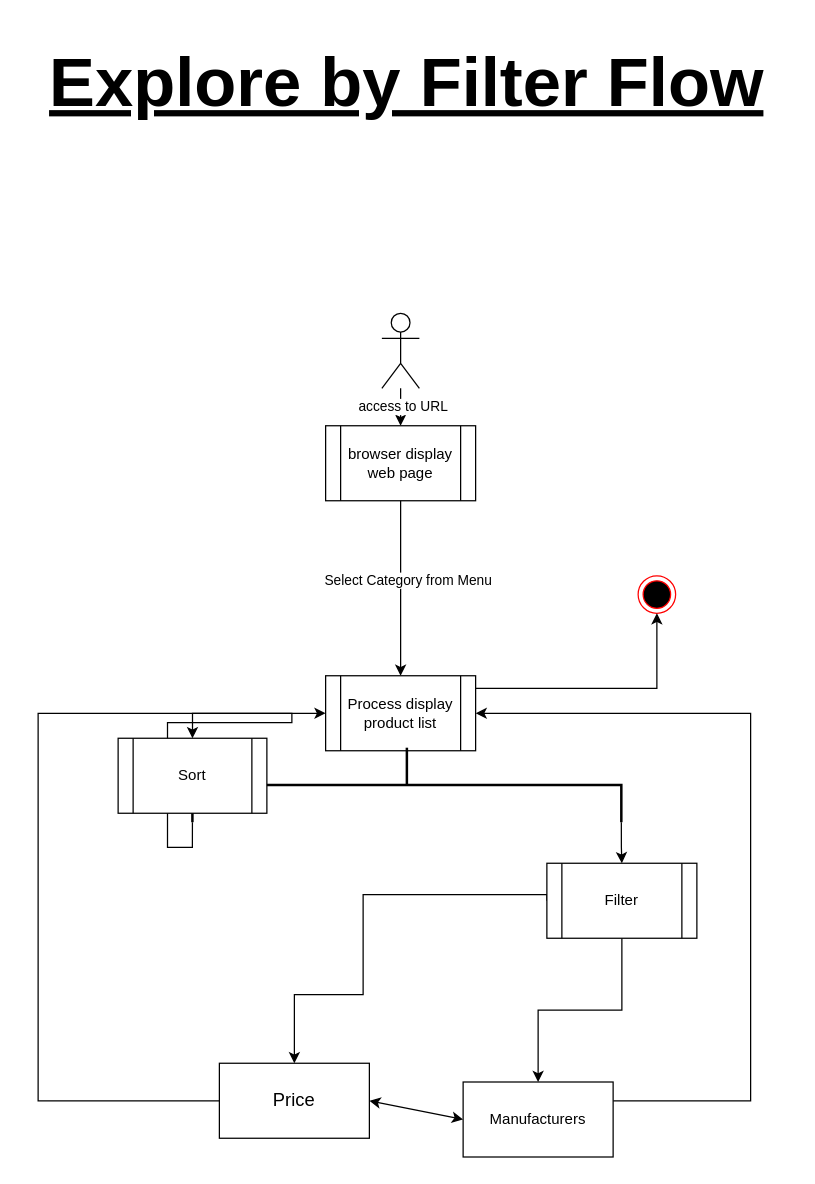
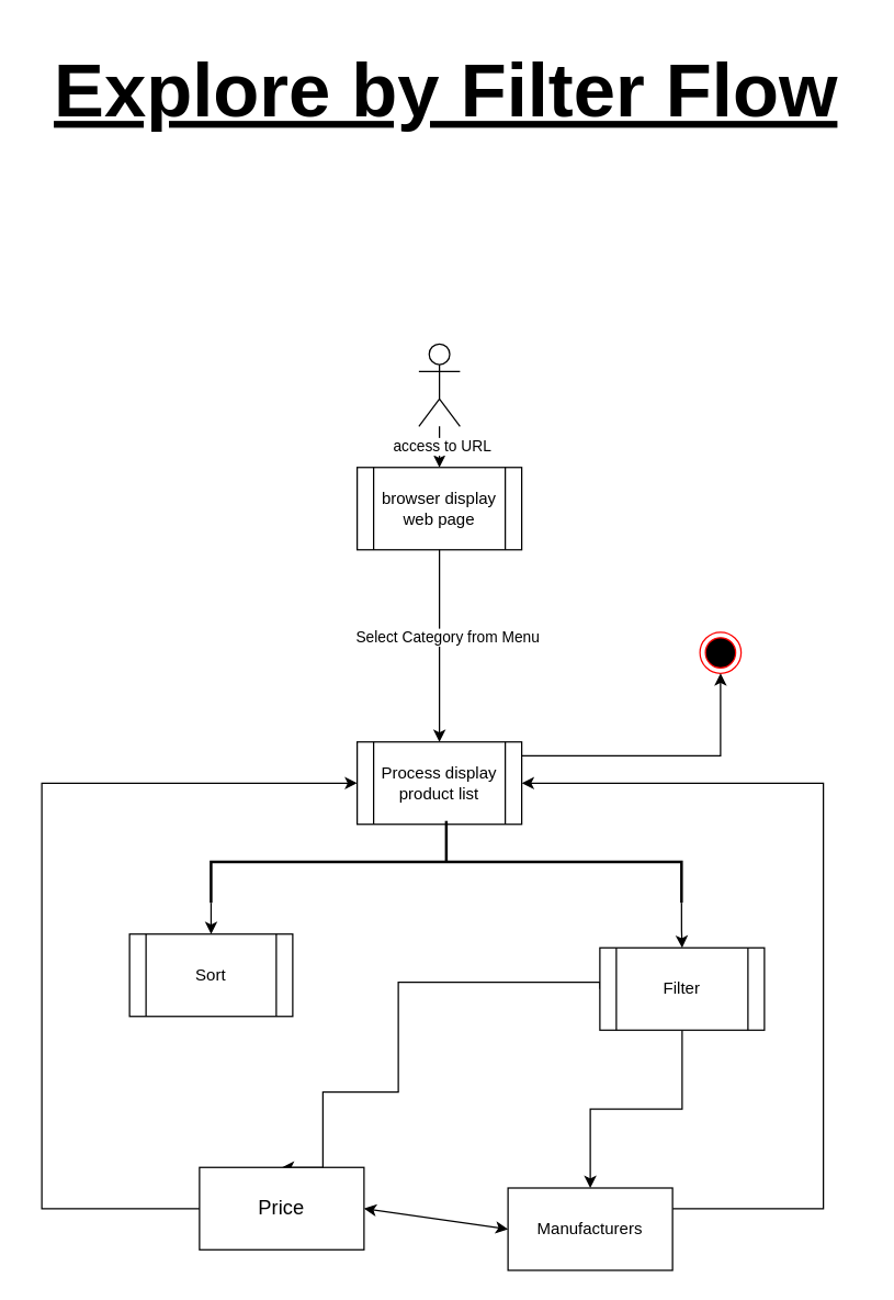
  <mxCell id="0" />
  <mxCell id="1" parent="0" />
  <mxCell id="2" value="Actor" style="shape=umlActor;verticalLabelPosition=bottom;verticalAlign=top;html=1;outlineConnect=0;" vertex="1" parent="1"><mxGeometry x="305" y="250" width="30" height="60" as="geometry" /></mxCell>
  <mxCell id="3" value="" style="endArrow=classic;html=1;rounded=0;" edge="1" parent="1" source="2" target="5"><mxGeometry width="50" height="50" relative="1" as="geometry"><mxPoint x="75" y="350" as="sourcePoint" /><mxPoint x="275" y="300" as="targetPoint" /></mxGeometry></mxCell>
  <mxCell id="4" value="access to URL" style="edgeLabel;html=1;align=center;verticalAlign=middle;resizable=0;points=[];" vertex="1" connectable="0" parent="3"><mxGeometry x="-0.07" y="1" relative="1" as="geometry"><mxPoint as="offset" /></mxGeometry></mxCell>
  <mxCell id="5" value="browser display web page" style="shape=process;whiteSpace=wrap;html=1;backgroundOutline=1;" vertex="1" parent="1"><mxGeometry x="260" y="340" width="120" height="60" as="geometry" /></mxCell>
  <mxCell id="6" value="" style="endArrow=classic;html=1;rounded=0;exitX=0.5;exitY=1;exitDx=0;exitDy=0;entryX=0.5;entryY=0;entryDx=0;entryDy=0;" edge="1" parent="1" source="5" target="11"><mxGeometry width="50" height="50" relative="1" as="geometry"><mxPoint x="605" y="300" as="sourcePoint" /><mxPoint x="320" y="530" as="targetPoint" /><Array as="points" /></mxGeometry></mxCell>
  <mxCell id="7" value="Select Category from Menu" style="edgeLabel;html=1;align=center;verticalAlign=middle;resizable=0;points=[];" vertex="1" connectable="0" parent="6"><mxGeometry x="-0.363" y="-2" relative="1" as="geometry"><mxPoint x="7" y="18" as="offset" /></mxGeometry></mxCell>
  <mxCell id="8" value="Explore by Filter Flow" style="text;html=1;whiteSpace=wrap;strokeColor=none;fillColor=none;align=center;verticalAlign=middle;rounded=0;fontSize=55;fontStyle=5" vertex="1" parent="1"><mxGeometry x="20" y="20" width="610" height="90" as="geometry" /></mxCell>
  <mxCell id="9" value="" style="ellipse;html=1;shape=endState;fillColor=#000000;strokeColor=#ff0000;" vertex="1" parent="1"><mxGeometry x="510" y="460" width="30" height="30" as="geometry" /></mxCell>
  <mxCell id="10" style="edgeStyle=orthogonalEdgeStyle;rounded=0;orthogonalLoop=1;jettySize=auto;html=1;" edge="1" parent="1" source="11" target="9"><mxGeometry relative="1" as="geometry"><Array as="points"><mxPoint x="525" y="550" /></Array></mxGeometry></mxCell>
  <mxCell id="11" value="Process display product list" style="shape=process;whiteSpace=wrap;html=1;backgroundOutline=1;" vertex="1" parent="1"><mxGeometry x="260" y="540" width="120" height="60" as="geometry" /></mxCell>
  <mxCell id="12" style="edgeStyle=orthogonalEdgeStyle;rounded=0;orthogonalLoop=1;jettySize=auto;html=1;exitX=1;exitY=0;exitDx=0;exitDy=0;exitPerimeter=0;" edge="1" parent="1" source="14" target="18"><mxGeometry relative="1" as="geometry" /></mxCell>
  <mxCell id="13" style="edgeStyle=orthogonalEdgeStyle;rounded=0;orthogonalLoop=1;jettySize=auto;html=1;exitX=1;exitY=1;exitDx=0;exitDy=0;exitPerimeter=0;entryX=0.5;entryY=0;entryDx=0;entryDy=0;" edge="1" parent="1" source="14" target="15"><mxGeometry relative="1" as="geometry" /></mxCell>
  <mxCell id="14" value="" style="strokeWidth=2;html=1;shape=mxgraph.flowchart.annotation_2;align=left;labelPosition=right;pointerEvents=1;rotation=90;" vertex="1" parent="1"><mxGeometry x="295.16" y="455.84" width="59.69" height="343.13" as="geometry" /></mxCell>
- <mxCell id="15" value="Sort" style="shape=process;whiteSpace=wrap;html=1;backgroundOutline=1;" vertex="1" parent="1"><mxGeometry x="94" y="590" width="119" height="60" as="geometry" /></mxCell>
+ <mxCell id="15" value="Sort" style="shape=process;whiteSpace=wrap;html=1;backgroundOutline=1;" vertex="1" parent="1"><mxGeometry x="94" y="680" width="119" height="60" as="geometry" /></mxCell>
  <mxCell id="16" style="edgeStyle=orthogonalEdgeStyle;rounded=0;orthogonalLoop=1;jettySize=auto;html=1;entryX=0.5;entryY=0;entryDx=0;entryDy=0;exitX=0.5;exitY=1;exitDx=0;exitDy=0;" edge="1" parent="1" source="18" target="22"><mxGeometry relative="1" as="geometry"><mxPoint x="320" y="790" as="sourcePoint" /></mxGeometry></mxCell>
  <mxCell id="17" style="edgeStyle=orthogonalEdgeStyle;rounded=0;orthogonalLoop=1;jettySize=auto;html=1;entryX=0.5;entryY=0;entryDx=0;entryDy=0;exitX=0;exitY=0.5;exitDx=0;exitDy=0;" edge="1" parent="1" source="18" target="20"><mxGeometry relative="1" as="geometry"><mxPoint x="437" y="715" as="sourcePoint" /><mxPoint x="235" y="845" as="targetPoint" /><Array as="points"><mxPoint x="437" y="715" /><mxPoint x="290" y="715" /><mxPoint x="290" y="795" /><mxPoint x="235" y="795" /></Array></mxGeometry></mxCell>
  <mxCell id="18" value="Filter" style="shape=process;whiteSpace=wrap;html=1;backgroundOutline=1;" vertex="1" parent="1"><mxGeometry x="437" y="690" width="120" height="60" as="geometry" /></mxCell>
  <mxCell id="19" style="edgeStyle=orthogonalEdgeStyle;rounded=0;orthogonalLoop=1;jettySize=auto;html=1;exitX=0;exitY=0.5;exitDx=0;exitDy=0;entryX=0;entryY=0.5;entryDx=0;entryDy=0;" edge="1" parent="1" source="20" target="11"><mxGeometry relative="1" as="geometry"><Array as="points"><mxPoint x="30" y="880" /><mxPoint x="30" y="570" /></Array></mxGeometry></mxCell>
- <mxCell id="20" value="&lt;span id=&quot;docs-internal-guid-4c7af6d2-7fff-b0e0-37aa-14c863ab8363&quot;&gt;&lt;span style=&quot;font-size: 11pt; font-family: Arial, sans-serif; color: rgb(0, 0, 0); background-color: transparent; font-variant-numeric: normal; font-variant-east-asian: normal; font-variant-alternates: normal; font-variant-position: normal; font-variant-emoji: normal; vertical-align: baseline; white-space-collapse: preserve;&quot;&gt;Price&lt;/span&gt;&lt;/span&gt;" style="rounded=0;whiteSpace=wrap;html=1;" vertex="1" parent="1"><mxGeometry x="175" y="850" width="120" height="60" as="geometry" /></mxCell>
+ <mxCell id="20" value="&lt;span id=&quot;docs-internal-guid-4c7af6d2-7fff-b0e0-37aa-14c863ab8363&quot;&gt;&lt;span style=&quot;font-size: 11pt; font-family: Arial, sans-serif; color: rgb(0, 0, 0); background-color: transparent; font-variant-numeric: normal; font-variant-east-asian: normal; font-variant-alternates: normal; font-variant-position: normal; font-variant-emoji: normal; vertical-align: baseline; white-space-collapse: preserve;&quot;&gt;Price&lt;/span&gt;&lt;/span&gt;" style="rounded=0;whiteSpace=wrap;html=1;" vertex="1" parent="1"><mxGeometry x="145" y="850" width="120" height="60" as="geometry" /></mxCell>
  <mxCell id="21" style="edgeStyle=orthogonalEdgeStyle;rounded=0;orthogonalLoop=1;jettySize=auto;html=1;entryX=1;entryY=0.5;entryDx=0;entryDy=0;" edge="1" parent="1" source="22" target="11"><mxGeometry relative="1" as="geometry"><Array as="points"><mxPoint x="600" y="880" /><mxPoint x="600" y="570" /></Array></mxGeometry></mxCell>
  <mxCell id="22" value="Manufacturers" style="rounded=0;whiteSpace=wrap;html=1;" vertex="1" parent="1"><mxGeometry x="370" y="865" width="120" height="60" as="geometry" /></mxCell>
  <mxCell id="23" value="" style="endArrow=classic;startArrow=classic;html=1;rounded=0;entryX=0;entryY=0.5;entryDx=0;entryDy=0;exitX=1;exitY=0.5;exitDx=0;exitDy=0;" edge="1" parent="1" source="20" target="22"><mxGeometry width="50" height="50" relative="1" as="geometry"><mxPoint x="290" y="1010" as="sourcePoint" /><mxPoint x="340" y="960" as="targetPoint" /></mxGeometry></mxCell>
